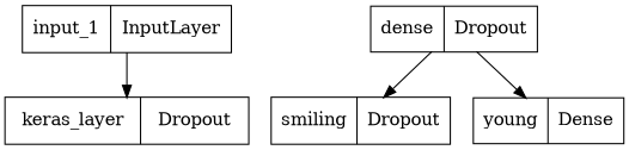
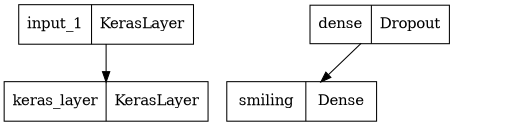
  digraph {
    concentrate=True
    rankdir=TB
    node [shape=record]
-   n1 [height=0.50 label="input_1|InputLayer" width=1.89]
-   n2 [height=0.50 label="keras_layer|Dropout" width=2.25]
+   n1 [height=0.50 label="input_1|KerasLayer" width=1.89]
+   n2 [height=0.50 label="keras_layer|KerasLayer" width=2.25]
    n3 [height=0.50 label="dense|Dropout" width=1.36]
-   n4 [height=0.50 label="smiling|Dropout" width=1.50]
-   n5 [height=0.50 label="young|Dense" width=1.42]
+   n4 [height=0.50 label="smiling|Dense" width=1.50]
    n1 -> n2
    n3 -> n4
-   n3 -> n5
  }
